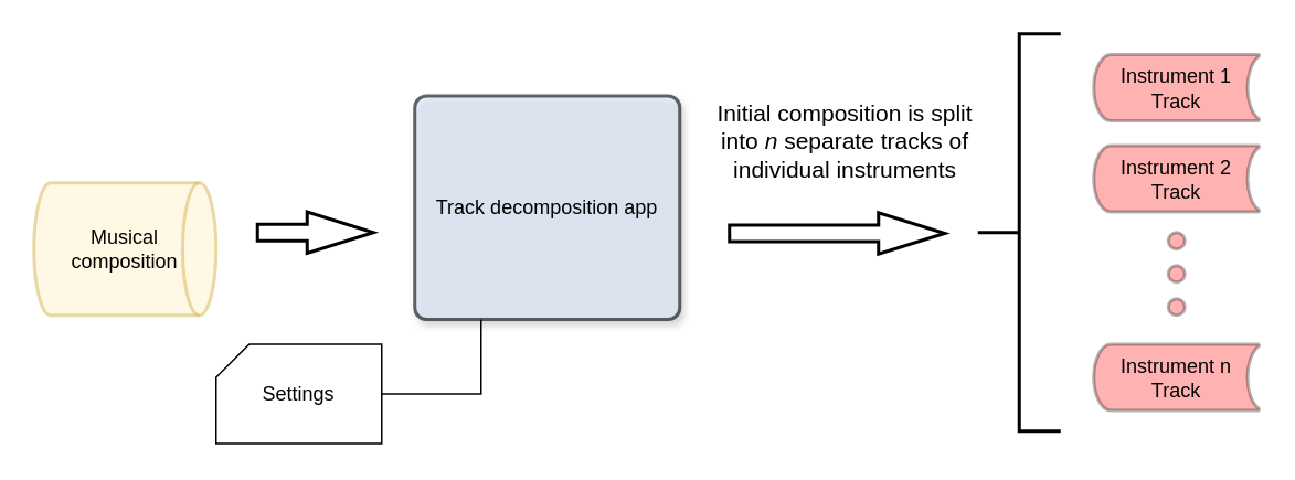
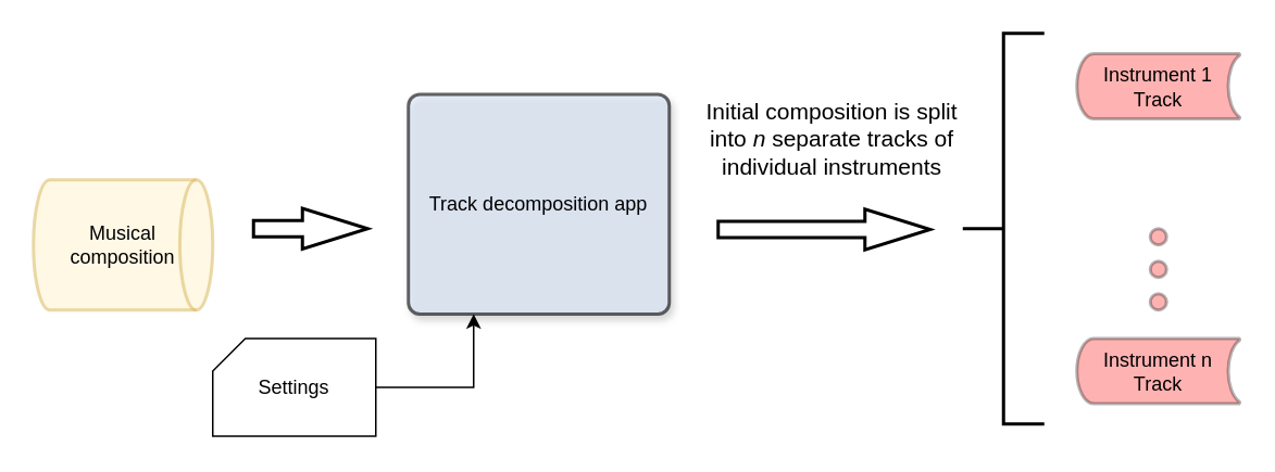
  <mxCell id="0" />
  <mxCell id="1" parent="0" />
  <mxCell id="2" value="Musical composition" style="strokeWidth=2;html=1;shape=mxgraph.flowchart.direct_data;whiteSpace=wrap;align=center;fillColor=#fff2cc;strokeColor=#d6b656;opacity=50;" parent="1" vertex="1"><mxGeometry x="20" y="110" width="110" height="80" as="geometry" /></mxCell>
  <mxCell id="3" value="" style="verticalLabelPosition=bottom;verticalAlign=top;html=1;strokeWidth=2;shape=mxgraph.arrows2.arrow;dy=0.6;dx=40;notch=0;" parent="1" vertex="1"><mxGeometry x="155" y="127.5" width="70" height="25" as="geometry" /></mxCell>
- <mxCell id="4" style="edgeStyle=orthogonalEdgeStyle;rounded=0;orthogonalLoop=1;jettySize=auto;html=1;entryX=0.25;entryY=1;entryDx=0;entryDy=0;endArrow=none;" parent="1" source="5" target="7" edge="1"><mxGeometry relative="1" as="geometry"><mxPoint x="265" y="194" as="targetPoint" /></mxGeometry></mxCell>
+ <mxCell id="4" style="edgeStyle=orthogonalEdgeStyle;rounded=0;orthogonalLoop=1;jettySize=auto;html=1;entryX=0.25;entryY=1;entryDx=0;entryDy=0;" parent="1" source="5" target="7" edge="1"><mxGeometry relative="1" as="geometry"><mxPoint x="265" y="194" as="targetPoint" /></mxGeometry></mxCell>
  <mxCell id="5" value="Settings" style="verticalLabelPosition=middle;verticalAlign=middle;html=1;shape=card;whiteSpace=wrap;size=20;arcSize=12;labelPosition=center;align=center;" parent="1" vertex="1"><mxGeometry x="130" y="207.5" width="100" height="60" as="geometry" /></mxCell>
  <mxCell id="6" value="" style="verticalLabelPosition=bottom;verticalAlign=top;html=1;strokeWidth=2;shape=mxgraph.arrows2.arrow;dy=0.6;dx=40;notch=0;" parent="1" vertex="1"><mxGeometry x="440" y="128" width="130" height="25" as="geometry" /></mxCell>
  <mxCell id="7" value="&lt;span style=&quot;white-space: normal&quot;&gt;Track decomposition app&lt;/span&gt;" style="rounded=1;whiteSpace=wrap;html=1;absoluteArcSize=1;arcSize=14;strokeWidth=2;fillColor=#DAE8FC;shadow=1;opacity=60;" parent="1" vertex="1"><mxGeometry x="250" y="57.5" width="160" height="135" as="geometry" /></mxCell>
  <mxCell id="8" value="" style="strokeWidth=2;html=1;shape=mxgraph.flowchart.annotation_2;align=left;labelPosition=right;pointerEvents=1;" parent="1" vertex="1"><mxGeometry x="590" y="20" width="50" height="240" as="geometry" /></mxCell>
  <mxCell id="9" value="Instrument 1 Track" style="strokeWidth=2;html=1;shape=mxgraph.flowchart.stored_data;whiteSpace=wrap;fillColor=#FF0000;opacity=30;" parent="1" vertex="1"><mxGeometry x="660" y="32.5" width="100" height="40" as="geometry" /></mxCell>
- <mxCell id="10" value="Instrument 2 Track" style="strokeWidth=2;html=1;shape=mxgraph.flowchart.stored_data;whiteSpace=wrap;fillColor=#FF0000;opacity=30;" parent="1" vertex="1"><mxGeometry x="660" y="87.5" width="100" height="40" as="geometry" /></mxCell>
  <mxCell id="11" value="Instrument n Track" style="strokeWidth=2;html=1;shape=mxgraph.flowchart.stored_data;whiteSpace=wrap;fillColor=#FF0000;opacity=30;" parent="1" vertex="1"><mxGeometry x="660" y="207.5" width="100" height="40" as="geometry" /></mxCell>
  <mxCell id="12" value="" style="ellipse;whiteSpace=wrap;html=1;aspect=fixed;strokeWidth=2;fillColor=#FF0000;opacity=30;" parent="1" vertex="1"><mxGeometry x="705" y="140" width="10" height="10" as="geometry" /></mxCell>
  <mxCell id="13" value="" style="ellipse;whiteSpace=wrap;html=1;aspect=fixed;strokeWidth=2;fillColor=#FF0000;opacity=30;" parent="1" vertex="1"><mxGeometry x="705" y="160" width="10" height="10" as="geometry" /></mxCell>
  <mxCell id="14" value="" style="ellipse;whiteSpace=wrap;html=1;aspect=fixed;strokeWidth=2;fillColor=#FF0000;opacity=30;" parent="1" vertex="1"><mxGeometry x="705" y="180" width="10" height="10" as="geometry" /></mxCell>
  <mxCell id="15" value="Initial composition is split into &lt;i&gt;n&lt;/i&gt; separate tracks of individual instruments" style="text;html=1;strokeColor=none;fillColor=none;align=center;verticalAlign=middle;whiteSpace=wrap;rounded=0;fontSize=14;" parent="1" vertex="1"><mxGeometry x="420" y="40" width="180" height="90" as="geometry" /></mxCell>
